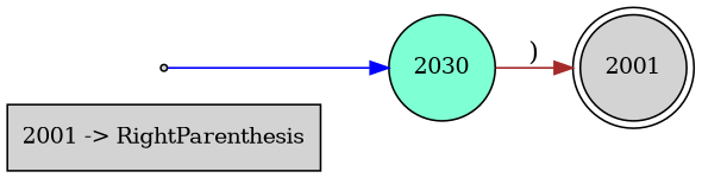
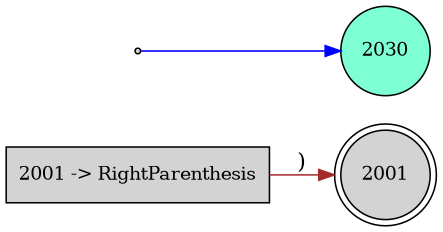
  digraph {
    rankdir=LR
    node [fillcolor=lightgrey fontsize=12 style=filled color=black]
    n1 [label="2001 -> RightParenthesis" shape=rectangle color=""]
    n2 [fillcolor=aquamarine label=2030 shape=circle]
    n3 [label=2001 shape=doublecircle]
    n4 [label=2001 shape=point]
-   n2 -> n3 [color=brown label=")"]
+   n1 -> n3 [color=brown label=")"]
    n4 -> n2 [color=blue]
  }
